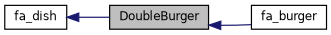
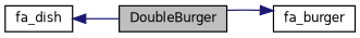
  digraph {
    rankdir=LR
    node [color=black fillcolor=white fontname=Helvetica fontsize=10 shape=record style=filled]
    edge [color=midnightblue dir=back fontname=Helvetica fontsize=10 labelfontname=Helvetica labelfontsize=10 style=solid]
    n1 [fillcolor=grey75 fontcolor=black height=0.2 label=DoubleBurger width=0.4]
    n2 [height=0.2 label=fa_burger width=0.4]
    n3 [height=0.2 label=fa_dish width=0.4]
-   n1 -> n2
+   n2 -> n1
    n3 -> n1
  }
